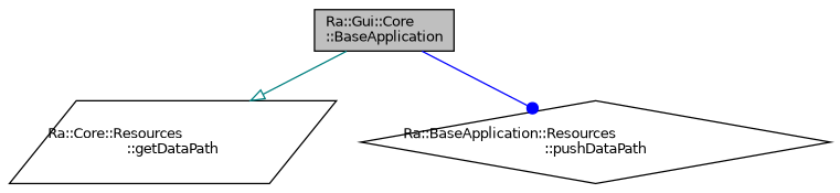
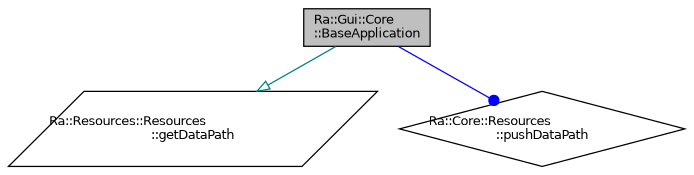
  digraph {
    rankdir=TB
    node [color=black fillcolor=white fontname=Helvetica fontsize=10 style=filled]
    edge [fontname=Helvetica fontsize=10 labelfontname=Helvetica labelfontsize=10 style=solid]
    n1 [fillcolor=grey75 fontcolor=black height=0.2 label="Ra::Gui::Core\l::BaseApplication" shape=box width=0.4]
-   n2 [height=0.2 label="Ra::Core::Resources\l::getDataPath" shape=parallelogram width=0.4]
-   n3 [height=0.2 label="Ra::BaseApplication::Resources\l::pushDataPath" shape=diamond width=0.4]
+   n2 [height=0.2 label="Ra::Resources::Resources\l::getDataPath" shape=parallelogram width=0.4]
+   n3 [height=0.2 label="Ra::Core::Resources\l::pushDataPath" shape=diamond width=0.4]
    n1 -> n2 [arrowhead=onormal color=teal]
    n1 -> n3 [arrowhead=dot color=blue]
  }
